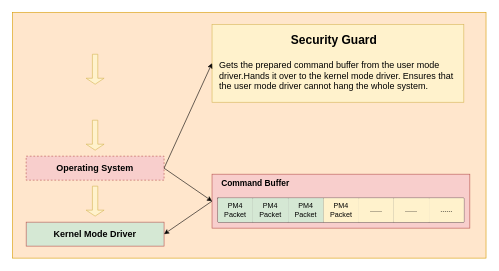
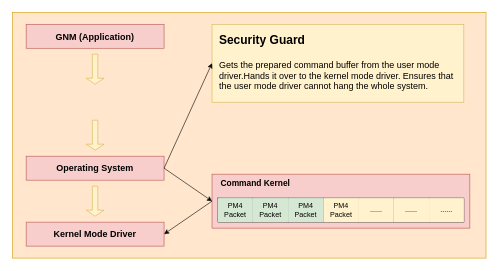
  <mxCell id="0" />
  <mxCell id="1" parent="0" />
  <mxCell id="2" value="" style="rounded=0;whiteSpace=wrap;html=1;fillColor=#ffe6cc;strokeColor=#d79b00;" vertex="1" parent="1"><mxGeometry x="20" y="20" width="790" height="410" as="geometry" /></mxCell>
  <mxCell id="3" value="" style="rounded=0;whiteSpace=wrap;html=1;fillColor=#fff2cc;strokeColor=#d6b656;" vertex="1" parent="1"><mxGeometry x="353" y="40" width="420" height="130" as="geometry" /></mxCell>
- <mxCell id="5" value="Operating System" style="rounded=0;whiteSpace=wrap;html=1;fontSize=15;fontStyle=1;fillColor=#f8cecc;strokeColor=#b85450;dashed=1;" vertex="1" parent="1"><mxGeometry x="43" y="260" width="230" height="40" as="geometry" /></mxCell>
- <mxCell id="6" value="Kernel Mode Driver" style="rounded=0;whiteSpace=wrap;html=1;fontSize=15;fontStyle=1;fillColor=#d5e8d4;strokeColor=#b85450;" vertex="1" parent="1"><mxGeometry x="43" y="370" width="230" height="40" as="geometry" /></mxCell>
- <mxCell id="7" value="Security Guard" style="text;html=1;align=left;verticalAlign=middle;whiteSpace=wrap;rounded=0;fontStyle=1;fontSize=20;" vertex="1" parent="1"><mxGeometry x="483" y="50" width="286" height="30" as="geometry" /></mxCell>
+ <mxCell id="4" value="GNM (Application)" style="rounded=0;whiteSpace=wrap;html=1;fontSize=15;fontStyle=1;fillColor=#f8cecc;strokeColor=#b85450;" vertex="1" parent="1"><mxGeometry x="43" y="40" width="230" height="40" as="geometry" /></mxCell>
+ <mxCell id="5" value="Operating System" style="rounded=0;whiteSpace=wrap;html=1;fontSize=15;fontStyle=1;fillColor=#f8cecc;strokeColor=#b85450;" vertex="1" parent="1"><mxGeometry x="43" y="260" width="230" height="40" as="geometry" /></mxCell>
+ <mxCell id="6" value="Kernel Mode Driver" style="rounded=0;whiteSpace=wrap;html=1;fontSize=15;fontStyle=1;fillColor=#f8cecc;strokeColor=#b85450;" vertex="1" parent="1"><mxGeometry x="43" y="370" width="230" height="40" as="geometry" /></mxCell>
+ <mxCell id="7" value="Security Guard" style="text;html=1;align=left;verticalAlign=middle;whiteSpace=wrap;rounded=0;fontStyle=1;fontSize=20;" vertex="1" parent="1"><mxGeometry x="363" y="50" width="286" height="30" as="geometry" /></mxCell>
  <mxCell id="8" value="Gets the prepared command buffer from the user mode driver.Hands it over to the kernel mode driver. Ensures that the user mode driver cannot hang the whole system." style="text;html=1;align=left;verticalAlign=middle;whiteSpace=wrap;rounded=0;fontStyle=0;fontSize=15;" vertex="1" parent="1"><mxGeometry x="363" y="90" width="406" height="70" as="geometry" /></mxCell>
  <mxCell id="9" value="" style="shape=singleArrow;direction=south;whiteSpace=wrap;html=1;fillColor=#fff2cc;strokeColor=#d6b656;" vertex="1" parent="1"><mxGeometry x="143" y="90" width="30" height="50" as="geometry" /></mxCell>
  <mxCell id="10" value="" style="shape=singleArrow;direction=south;whiteSpace=wrap;html=1;fillColor=#fff2cc;strokeColor=#d6b656;" vertex="1" parent="1"><mxGeometry x="143" y="200" width="30" height="50" as="geometry" /></mxCell>
  <mxCell id="11" value="" style="shape=singleArrow;direction=south;whiteSpace=wrap;html=1;fillColor=#fff2cc;strokeColor=#d6b656;" vertex="1" parent="1"><mxGeometry x="143" y="310" width="30" height="50" as="geometry" /></mxCell>
  <mxCell id="12" value="" style="rounded=0;whiteSpace=wrap;html=1;fillColor=#f8cecc;strokeColor=#b85450;" vertex="1" parent="1"><mxGeometry x="353" y="290" width="430" height="90" as="geometry" /></mxCell>
  <mxCell id="13" value="" style="shape=table;startSize=0;container=1;collapsible=0;childLayout=tableLayout;fontSize=16;" vertex="1" parent="1"><mxGeometry x="363" y="330" width="410" height="40" as="geometry" /></mxCell>
  <mxCell id="14" value="" style="shape=tableRow;horizontal=0;startSize=0;swimlaneHead=0;swimlaneBody=0;strokeColor=inherit;top=0;left=0;bottom=0;right=0;collapsible=0;dropTarget=0;fillColor=none;points=[[0,0.5],[1,0.5]];portConstraint=eastwest;fontSize=16;" vertex="1" parent="13"><mxGeometry width="410" height="40" as="geometry" /></mxCell>
  <mxCell id="15" value="PM4 Packet" style="shape=partialRectangle;html=1;whiteSpace=wrap;connectable=0;strokeColor=#82b366;overflow=hidden;fillColor=#d5e8d4;top=0;left=0;bottom=0;right=0;pointerEvents=1;fontSize=12;" vertex="1" parent="14"><mxGeometry width="58" height="40" as="geometry"><mxRectangle width="58" height="40" as="alternateBounds" /></mxGeometry></mxCell>
  <mxCell id="16" value="PM4 Packet" style="shape=partialRectangle;html=1;whiteSpace=wrap;connectable=0;strokeColor=#82b366;overflow=hidden;fillColor=#d5e8d4;top=0;left=0;bottom=0;right=0;pointerEvents=1;fontSize=12;" vertex="1" parent="14"><mxGeometry x="58" width="59" height="40" as="geometry"><mxRectangle width="59" height="40" as="alternateBounds" /></mxGeometry></mxCell>
  <mxCell id="17" value="PM4 Packet" style="shape=partialRectangle;html=1;whiteSpace=wrap;connectable=0;strokeColor=#82b366;overflow=hidden;fillColor=#d5e8d4;top=0;left=0;bottom=0;right=0;pointerEvents=1;fontSize=12;" vertex="1" parent="14"><mxGeometry x="117" width="59" height="40" as="geometry"><mxRectangle width="59" height="40" as="alternateBounds" /></mxGeometry></mxCell>
  <mxCell id="18" value="PM4 Packet" style="shape=partialRectangle;html=1;whiteSpace=wrap;connectable=0;strokeColor=#d6b656;overflow=hidden;fillColor=#fff2cc;top=0;left=0;bottom=0;right=0;pointerEvents=1;fontSize=12;" vertex="1" parent="14"><mxGeometry x="176" width="59" height="40" as="geometry"><mxRectangle width="59" height="40" as="alternateBounds" /></mxGeometry></mxCell>
  <mxCell id="19" value="......" style="shape=partialRectangle;html=1;whiteSpace=wrap;connectable=0;strokeColor=#d6b656;overflow=hidden;fillColor=#fff2cc;top=0;left=0;bottom=0;right=0;pointerEvents=1;fontSize=12;" vertex="1" parent="14"><mxGeometry x="235" width="58" height="40" as="geometry"><mxRectangle width="58" height="40" as="alternateBounds" /></mxGeometry></mxCell>
  <mxCell id="20" value="......" style="shape=partialRectangle;html=1;whiteSpace=wrap;connectable=0;strokeColor=#d6b656;overflow=hidden;fillColor=#fff2cc;top=0;left=0;bottom=0;right=0;pointerEvents=1;fontSize=12;" vertex="1" parent="14"><mxGeometry x="293" width="59" height="40" as="geometry"><mxRectangle width="59" height="40" as="alternateBounds" /></mxGeometry></mxCell>
  <mxCell id="21" value="......" style="shape=partialRectangle;html=1;whiteSpace=wrap;connectable=0;strokeColor=#d6b656;overflow=hidden;fillColor=#fff2cc;top=0;left=0;bottom=0;right=0;pointerEvents=1;fontSize=12;" vertex="1" parent="14"><mxGeometry x="352" width="58" height="40" as="geometry"><mxRectangle width="58" height="40" as="alternateBounds" /></mxGeometry></mxCell>
- <mxCell id="22" value="Command Buffer" style="text;html=1;align=center;verticalAlign=middle;whiteSpace=wrap;rounded=0;fontStyle=1;fontSize=14;" vertex="1" parent="1"><mxGeometry x="356" y="290" width="139" height="30" as="geometry" /></mxCell>
+ <mxCell id="22" value="Command Kernel" style="text;html=1;align=center;verticalAlign=middle;whiteSpace=wrap;rounded=0;fontStyle=1;fontSize=14;" vertex="1" parent="1"><mxGeometry x="356" y="290" width="139" height="30" as="geometry" /></mxCell>
  <mxCell id="23" value="" style="endArrow=classic;html=1;rounded=0;exitX=1;exitY=0.5;exitDx=0;exitDy=0;entryX=0;entryY=0.5;entryDx=0;entryDy=0;" edge="1" parent="1" source="5" target="12"><mxGeometry width="50" height="50" relative="1" as="geometry"><mxPoint x="373" y="290" as="sourcePoint" /><mxPoint x="423" y="240" as="targetPoint" /></mxGeometry></mxCell>
  <mxCell id="24" value="" style="endArrow=classic;html=1;rounded=0;exitX=0;exitY=0.5;exitDx=0;exitDy=0;entryX=1;entryY=0.5;entryDx=0;entryDy=0;" edge="1" parent="1" source="12" target="6"><mxGeometry width="50" height="50" relative="1" as="geometry"><mxPoint x="283" y="290" as="sourcePoint" /><mxPoint x="363" y="345" as="targetPoint" /></mxGeometry></mxCell>
  <mxCell id="25" value="" style="endArrow=classic;html=1;rounded=0;exitX=1;exitY=0.5;exitDx=0;exitDy=0;entryX=0;entryY=0.5;entryDx=0;entryDy=0;" edge="1" parent="1" source="5" target="3"><mxGeometry width="50" height="50" relative="1" as="geometry"><mxPoint x="283" y="290" as="sourcePoint" /><mxPoint x="363" y="345" as="targetPoint" /></mxGeometry></mxCell>
